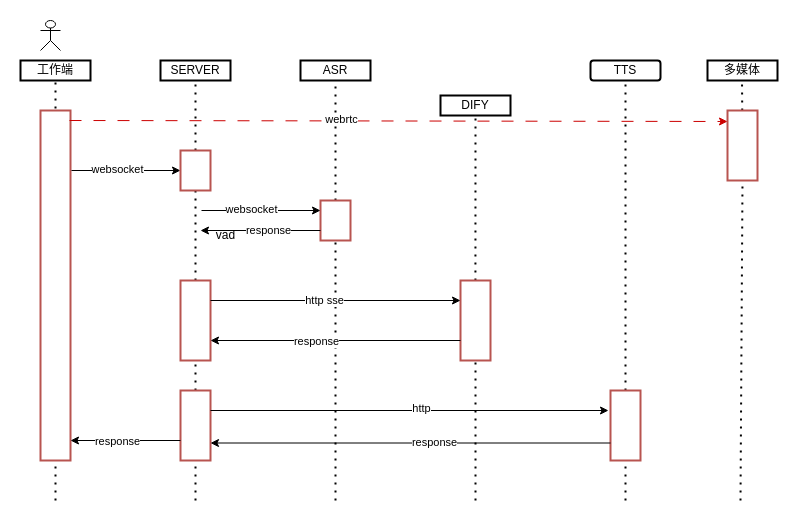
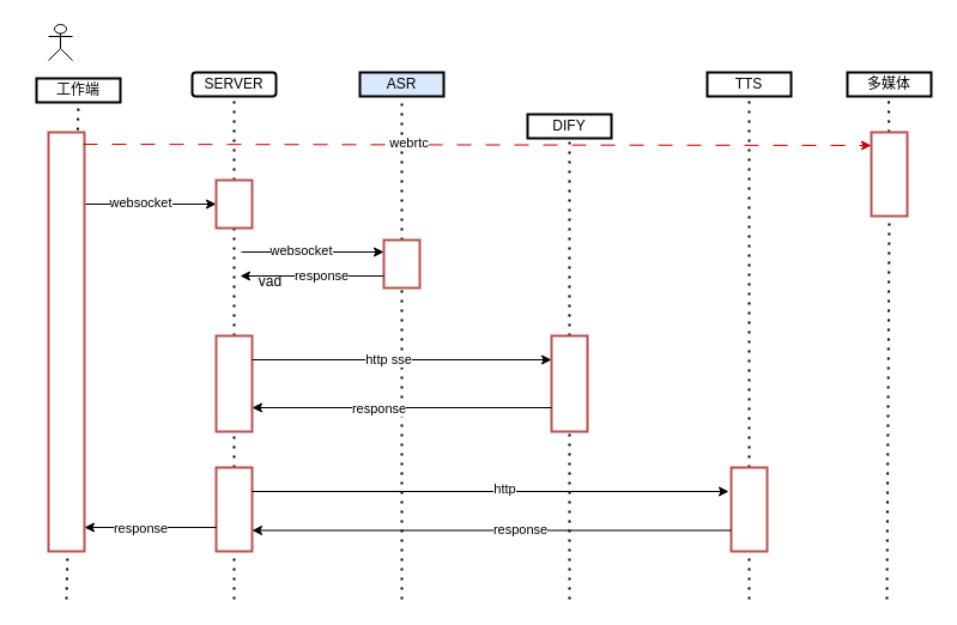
  <mxCell id="0" />
  <mxCell id="1" parent="0" />
- <mxCell id="2" value="工作端" style="rounded=0;whiteSpace=wrap;html=1;strokeWidth=2;" parent="1" vertex="1"><mxGeometry x="20" y="60" width="70" height="20" as="geometry" /></mxCell>
+ <mxCell id="2" value="工作端" style="rounded=0;whiteSpace=wrap;html=1;strokeWidth=2;" parent="1" vertex="1"><mxGeometry x="30" y="65" width="70" height="20" as="geometry" /></mxCell>
  <mxCell id="3" value="" style="shape=umlActor;verticalLabelPosition=bottom;verticalAlign=top;html=1;outlineConnect=0;" parent="1" vertex="1"><mxGeometry x="40" y="20" width="20" height="30" as="geometry" /></mxCell>
  <mxCell id="4" value="" style="endArrow=none;dashed=1;html=1;dashPattern=1 3;strokeWidth=2;rounded=0;entryX=0.5;entryY=1;entryDx=0;entryDy=0;" parent="1" edge="1" target="2"><mxGeometry width="50" height="50" relative="1" as="geometry"><mxPoint x="55" y="500" as="sourcePoint" /><mxPoint x="54.5" y="100" as="targetPoint" /></mxGeometry></mxCell>
  <mxCell id="5" value="" style="rounded=0;whiteSpace=wrap;html=1;fillColor=default;strokeColor=#b85450;strokeWidth=2;" parent="1" vertex="1"><mxGeometry x="40" y="110" width="30" height="350" as="geometry" /></mxCell>
- <mxCell id="6" value="SERVER" style="rounded=0;whiteSpace=wrap;html=1;strokeWidth=2;" parent="1" vertex="1"><mxGeometry x="160" y="60" width="70" height="20" as="geometry" /></mxCell>
+ <mxCell id="6" value="SERVER" style="whiteSpace=wrap;html=1;strokeWidth=2;rounded=1;" parent="1" vertex="1"><mxGeometry x="160" y="60" width="70" height="20" as="geometry" /></mxCell>
  <mxCell id="7" value="" style="endArrow=none;dashed=1;html=1;dashPattern=1 3;strokeWidth=2;rounded=0;entryX=0.5;entryY=1;entryDx=0;entryDy=0;" parent="1" source="17" edge="1" target="6"><mxGeometry width="50" height="50" relative="1" as="geometry"><mxPoint x="195" y="500" as="sourcePoint" /><mxPoint x="194.5" y="100" as="targetPoint" /></mxGeometry></mxCell>
- <mxCell id="8" value="ASR" style="rounded=0;whiteSpace=wrap;html=1;strokeWidth=2;" parent="1" vertex="1"><mxGeometry x="300" y="60" width="70" height="20" as="geometry" /></mxCell>
+ <mxCell id="8" value="ASR" style="rounded=0;whiteSpace=wrap;html=1;strokeWidth=2;fillColor=#dae8fc;" parent="1" vertex="1"><mxGeometry x="300" y="60" width="70" height="20" as="geometry" /></mxCell>
  <mxCell id="9" value="" style="endArrow=none;dashed=1;html=1;dashPattern=1 3;strokeWidth=2;rounded=0;entryX=0.5;entryY=1;entryDx=0;entryDy=0;" parent="1" source="20" edge="1" target="8"><mxGeometry width="50" height="50" relative="1" as="geometry"><mxPoint x="335" y="500" as="sourcePoint" /><mxPoint x="334.5" y="100" as="targetPoint" /></mxGeometry></mxCell>
  <mxCell id="10" value="DIFY" style="rounded=0;whiteSpace=wrap;html=1;strokeWidth=2;" parent="1" vertex="1"><mxGeometry x="440" y="95" width="70" height="20" as="geometry" /></mxCell>
  <mxCell id="11" value="" style="endArrow=none;dashed=1;html=1;dashPattern=1 3;strokeWidth=2;rounded=0;entryX=0.5;entryY=1;entryDx=0;entryDy=0;" parent="1" edge="1" target="10"><mxGeometry width="50" height="50" relative="1" as="geometry"><mxPoint x="474.929" y="280" as="sourcePoint" /><mxPoint x="474.5" y="100" as="targetPoint" /></mxGeometry></mxCell>
- <mxCell id="12" value="TTS" style="whiteSpace=wrap;html=1;strokeWidth=2;rounded=1;" parent="1" vertex="1"><mxGeometry x="590" y="60" width="70" height="20" as="geometry" /></mxCell>
+ <mxCell id="12" value="TTS" style="rounded=0;whiteSpace=wrap;html=1;strokeWidth=2;" parent="1" vertex="1"><mxGeometry x="590" y="60" width="70" height="20" as="geometry" /></mxCell>
  <mxCell id="13" value="" style="endArrow=none;dashed=1;html=1;dashPattern=1 3;strokeWidth=2;rounded=0;entryX=0.5;entryY=1;entryDx=0;entryDy=0;" parent="1" source="36" edge="1" target="12"><mxGeometry width="50" height="50" relative="1" as="geometry"><mxPoint x="625" y="500" as="sourcePoint" /><mxPoint x="624.5" y="100" as="targetPoint" /></mxGeometry></mxCell>
  <mxCell id="14" value="" style="endArrow=classic;html=1;rounded=0;entryX=0;entryY=0.5;entryDx=0;entryDy=0;" parent="1" target="17" edge="1"><mxGeometry width="50" height="50" relative="1" as="geometry"><mxPoint x="71" y="170" as="sourcePoint" /><mxPoint x="183.99" y="172.02" as="targetPoint" /></mxGeometry></mxCell>
  <mxCell id="15" value="websocket" style="edgeLabel;html=1;align=center;verticalAlign=middle;resizable=0;points=[];" parent="14" vertex="1" connectable="0"><mxGeometry x="-0.175" y="2" relative="1" as="geometry"><mxPoint as="offset" /></mxGeometry></mxCell>
  <mxCell id="16" value="" style="endArrow=none;dashed=1;html=1;dashPattern=1 3;strokeWidth=2;rounded=0;" parent="1" source="26" target="17" edge="1"><mxGeometry width="50" height="50" relative="1" as="geometry"><mxPoint x="195" y="500" as="sourcePoint" /><mxPoint x="194.5" y="100" as="targetPoint" /></mxGeometry></mxCell>
  <mxCell id="17" value="" style="rounded=0;whiteSpace=wrap;html=1;fillColor=default;strokeColor=#b85450;strokeWidth=2;" parent="1" vertex="1"><mxGeometry x="180" y="150" width="30" height="40" as="geometry" /></mxCell>
  <mxCell id="18" value="vad" style="text;html=1;align=center;verticalAlign=middle;resizable=0;points=[];autosize=1;strokeColor=none;fillColor=none;" parent="1" vertex="1"><mxGeometry x="205" y="220" width="40" height="30" as="geometry" /></mxCell>
  <mxCell id="19" value="" style="endArrow=none;dashed=1;html=1;dashPattern=1 3;strokeWidth=2;rounded=0;" parent="1" target="20" edge="1"><mxGeometry width="50" height="50" relative="1" as="geometry"><mxPoint x="335" y="500" as="sourcePoint" /><mxPoint x="334.5" y="100" as="targetPoint" /></mxGeometry></mxCell>
  <mxCell id="20" value="" style="rounded=0;whiteSpace=wrap;html=1;fillColor=default;strokeColor=#b85450;strokeWidth=2;" parent="1" vertex="1"><mxGeometry x="320" y="200" width="30" height="40" as="geometry" /></mxCell>
  <mxCell id="21" value="" style="endArrow=classic;html=1;rounded=0;entryX=0;entryY=0.5;entryDx=0;entryDy=0;" parent="1" edge="1"><mxGeometry width="50" height="50" relative="1" as="geometry"><mxPoint x="201" y="210" as="sourcePoint" /><mxPoint x="320" y="210" as="targetPoint" /></mxGeometry></mxCell>
  <mxCell id="22" value="websocket" style="edgeLabel;html=1;align=center;verticalAlign=middle;resizable=0;points=[];" parent="21" vertex="1" connectable="0"><mxGeometry x="-0.175" y="2" relative="1" as="geometry"><mxPoint as="offset" /></mxGeometry></mxCell>
  <mxCell id="23" value="" style="endArrow=classic;html=1;rounded=0;" parent="1" edge="1"><mxGeometry width="50" height="50" relative="1" as="geometry"><mxPoint x="320" y="230" as="sourcePoint" /><mxPoint x="200" y="230" as="targetPoint" /></mxGeometry></mxCell>
  <mxCell id="24" value="response" style="edgeLabel;html=1;align=center;verticalAlign=middle;resizable=0;points=[];" parent="23" vertex="1" connectable="0"><mxGeometry x="-0.117" y="-1" relative="1" as="geometry"><mxPoint as="offset" /></mxGeometry></mxCell>
  <mxCell id="25" value="" style="endArrow=none;dashed=1;html=1;dashPattern=1 3;strokeWidth=2;rounded=0;" parent="1" source="34" target="26" edge="1"><mxGeometry width="50" height="50" relative="1" as="geometry"><mxPoint x="195" y="500" as="sourcePoint" /><mxPoint x="195" y="190" as="targetPoint" /></mxGeometry></mxCell>
  <mxCell id="26" value="" style="rounded=0;whiteSpace=wrap;html=1;fillColor=default;strokeColor=#b85450;strokeWidth=2;" parent="1" vertex="1"><mxGeometry x="180" y="280" width="30" height="80" as="geometry" /></mxCell>
  <mxCell id="27" value="" style="endArrow=none;dashed=1;html=1;dashPattern=1 3;strokeWidth=2;rounded=0;" parent="1" edge="1"><mxGeometry width="50" height="50" relative="1" as="geometry"><mxPoint x="475" y="500" as="sourcePoint" /><mxPoint x="475" y="340" as="targetPoint" /></mxGeometry></mxCell>
  <mxCell id="28" value="" style="rounded=0;whiteSpace=wrap;html=1;fillColor=default;strokeColor=#b85450;strokeWidth=2;" parent="1" vertex="1"><mxGeometry x="460" y="280" width="30" height="80" as="geometry" /></mxCell>
  <mxCell id="29" value="" style="endArrow=classic;html=1;rounded=0;exitX=1;exitY=0.25;exitDx=0;exitDy=0;entryX=0;entryY=0.25;entryDx=0;entryDy=0;" parent="1" source="26" target="28" edge="1"><mxGeometry width="50" height="50" relative="1" as="geometry"><mxPoint x="210" y="310" as="sourcePoint" /><mxPoint x="260" y="260" as="targetPoint" /></mxGeometry></mxCell>
  <mxCell id="30" value="http sse" style="edgeLabel;html=1;align=center;verticalAlign=middle;resizable=0;points=[];" parent="29" vertex="1" connectable="0"><mxGeometry x="-0.096" y="1" relative="1" as="geometry"><mxPoint as="offset" /></mxGeometry></mxCell>
  <mxCell id="31" value="" style="endArrow=classic;html=1;rounded=0;exitX=0;exitY=0.75;exitDx=0;exitDy=0;" parent="1" source="28" edge="1"><mxGeometry width="50" height="50" relative="1" as="geometry"><mxPoint x="330" y="340" as="sourcePoint" /><mxPoint x="210" y="340" as="targetPoint" /></mxGeometry></mxCell>
  <mxCell id="32" value="response" style="edgeLabel;html=1;align=center;verticalAlign=middle;resizable=0;points=[];" parent="31" vertex="1" connectable="0"><mxGeometry x="0.16" relative="1" as="geometry"><mxPoint as="offset" /></mxGeometry></mxCell>
  <mxCell id="33" value="" style="endArrow=none;dashed=1;html=1;dashPattern=1 3;strokeWidth=2;rounded=0;" parent="1" target="34" edge="1"><mxGeometry width="50" height="50" relative="1" as="geometry"><mxPoint x="195" y="500" as="sourcePoint" /><mxPoint x="195" y="360" as="targetPoint" /></mxGeometry></mxCell>
  <mxCell id="34" value="" style="rounded=0;whiteSpace=wrap;html=1;fillColor=default;strokeColor=#b85450;strokeWidth=2;" parent="1" vertex="1"><mxGeometry x="180" y="390" width="30" height="70" as="geometry" /></mxCell>
  <mxCell id="35" value="" style="endArrow=none;dashed=1;html=1;dashPattern=1 3;strokeWidth=2;rounded=0;" parent="1" target="36" edge="1"><mxGeometry width="50" height="50" relative="1" as="geometry"><mxPoint x="625" y="500" as="sourcePoint" /><mxPoint x="624.5" y="100" as="targetPoint" /></mxGeometry></mxCell>
  <mxCell id="36" value="" style="rounded=0;whiteSpace=wrap;html=1;fillColor=default;strokeColor=#b85450;strokeWidth=2;" parent="1" vertex="1"><mxGeometry x="610" y="390" width="30" height="70" as="geometry" /></mxCell>
  <mxCell id="37" value="" style="endArrow=classic;html=1;rounded=0;exitX=1;exitY=0.25;exitDx=0;exitDy=0;" parent="1" edge="1"><mxGeometry width="50" height="50" relative="1" as="geometry"><mxPoint x="210" y="410" as="sourcePoint" /><mxPoint x="608" y="410" as="targetPoint" /></mxGeometry></mxCell>
  <mxCell id="38" value="http" style="edgeLabel;html=1;align=center;verticalAlign=middle;resizable=0;points=[];" parent="37" vertex="1" connectable="0"><mxGeometry x="0.055" y="3" relative="1" as="geometry"><mxPoint as="offset" /></mxGeometry></mxCell>
  <mxCell id="39" value="" style="endArrow=classic;html=1;rounded=0;exitX=0;exitY=0.75;exitDx=0;exitDy=0;entryX=1;entryY=0.75;entryDx=0;entryDy=0;" parent="1" source="36" target="34" edge="1"><mxGeometry width="50" height="50" relative="1" as="geometry"><mxPoint x="460" y="440" as="sourcePoint" /><mxPoint x="210" y="440" as="targetPoint" /></mxGeometry></mxCell>
  <mxCell id="40" value="response" style="edgeLabel;html=1;align=center;verticalAlign=middle;resizable=0;points=[];" parent="39" vertex="1" connectable="0"><mxGeometry x="-0.117" y="-1" relative="1" as="geometry"><mxPoint as="offset" /></mxGeometry></mxCell>
  <mxCell id="41" value="" style="endArrow=classic;html=1;rounded=0;" parent="1" edge="1"><mxGeometry width="50" height="50" relative="1" as="geometry"><mxPoint x="180" y="440" as="sourcePoint" /><mxPoint x="70" y="440" as="targetPoint" /></mxGeometry></mxCell>
  <mxCell id="42" value="response" style="edgeLabel;html=1;align=center;verticalAlign=middle;resizable=0;points=[];" parent="41" vertex="1" connectable="0"><mxGeometry x="0.16" relative="1" as="geometry"><mxPoint as="offset" /></mxGeometry></mxCell>
  <mxCell id="43" value="多媒体" style="rounded=0;whiteSpace=wrap;html=1;strokeWidth=2;" vertex="1" parent="1"><mxGeometry x="707" y="60" width="70" height="20" as="geometry" /></mxCell>
  <mxCell id="44" value="" style="endArrow=none;dashed=1;html=1;dashPattern=1 3;strokeWidth=2;rounded=0;entryX=0.5;entryY=1;entryDx=0;entryDy=0;" edge="1" parent="1" source="46"><mxGeometry width="50" height="50" relative="1" as="geometry"><mxPoint x="740" y="500" as="sourcePoint" /><mxPoint x="741.5" y="80" as="targetPoint" /></mxGeometry></mxCell>
  <mxCell id="45" value="" style="endArrow=none;dashed=1;html=1;dashPattern=1 3;strokeWidth=2;rounded=0;entryX=0.5;entryY=1;entryDx=0;entryDy=0;" edge="1" parent="1" target="46"><mxGeometry width="50" height="50" relative="1" as="geometry"><mxPoint x="740" y="500" as="sourcePoint" /><mxPoint x="741.5" y="80" as="targetPoint" /></mxGeometry></mxCell>
  <mxCell id="46" value="" style="rounded=0;whiteSpace=wrap;html=1;fillColor=default;strokeColor=#b85450;strokeWidth=2;" vertex="1" parent="1"><mxGeometry x="727" y="110" width="30" height="70" as="geometry" /></mxCell>
  <mxCell id="47" value="" style="endArrow=classic;html=1;rounded=0;entryX=0.033;entryY=0.157;entryDx=0;entryDy=0;entryPerimeter=0;dashed=1;dashPattern=12 12;strokeColor=#CC0000;" edge="1" parent="1"><mxGeometry width="50" height="50" relative="1" as="geometry"><mxPoint x="69.01" y="120" as="sourcePoint" /><mxPoint x="727" y="120.99" as="targetPoint" /></mxGeometry></mxCell>
  <mxCell id="48" value="webrtc" style="edgeLabel;html=1;align=center;verticalAlign=middle;resizable=0;points=[];" vertex="1" connectable="0" parent="47"><mxGeometry x="-0.175" y="2" relative="1" as="geometry"><mxPoint as="offset" /></mxGeometry></mxCell>
